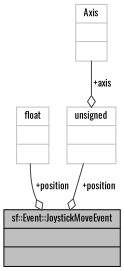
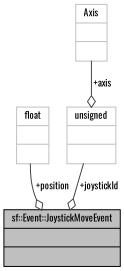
  digraph {
    fontname=Oswald
    node [color=grey75 fillcolor=white fontname=Oswald fontsize=10 shape=record style=filled]
    edge [arrowhead=odiamond color=grey25 fontname=Oswald fontsize=10 labelfontname=Helvetica labelfontsize=10 style=solid]
    n1 [color=black fillcolor=grey75 fontcolor=black height=0.2 label="{sf::Event::JoystickMoveEvent\n||}" width=0.4]
    n2 [height=0.2 label="{float\n||}" width=0.4]
    n3 [height=0.2 label="{unsigned\n||}" width=0.4]
    n4 [height=0.2 label="{Axis\n||}" width=0.4]
    n2 -> n1 [label=" +position"]
-   n3 -> n1 [label=" +position"]
+   n3 -> n1 [label=" +joystickId"]
    n4 -> n3 [label=" +axis"]
  }
